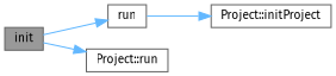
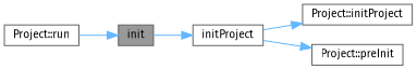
  digraph {
    fontname="Fira Sans"
    rankdir=LR
    node [color=grey40 fillcolor=white fontname="Fira Sans" fontsize=10 shape=box style=filled]
    edge [color=steelblue1 fontname="Fira Sans" fontsize=10 labelfontname=Helvetica labelfontsize=10 style=solid]
    n1 [color=gray40 fillcolor=grey60 fontcolor=black height=0.2 label=init width=0.4]
-   n2 [height=0.2 label=run width=0.4]
+   n2 [height=0.2 label=initProject width=0.4]
    n3 [height=0.2 label="Project::run" width=0.4]
    n4 [height=0.2 label="Project::initProject" width=0.4]
+   n5 [height=0.2 label="Project::preInit" width=0.4]
    n1 -> n2
-   n1 -> n3
+   n3 -> n1
    n2 -> n4
+   n2 -> n5
  }
